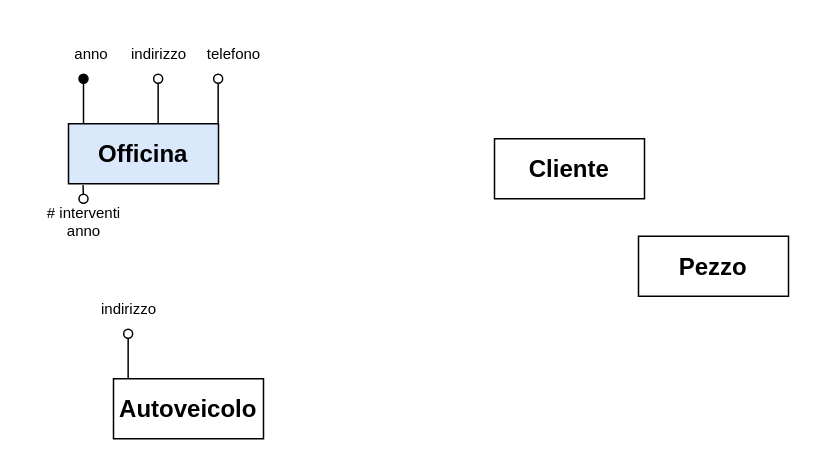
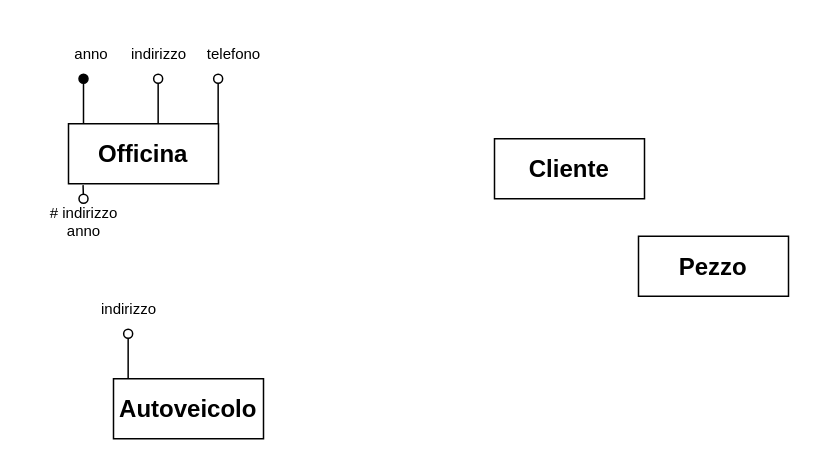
  <mxCell id="0" />
  <mxCell id="1" parent="0" />
- <mxCell id="2" value="Officina" style="whiteSpace=wrap;html=1;align=center;fontSize=16;fontStyle=1;fillColor=#dae8fc;" vertex="1" parent="1"><mxGeometry x="45" y="82" width="100" height="40" as="geometry" /></mxCell>
+ <mxCell id="2" value="Officina" style="whiteSpace=wrap;html=1;align=center;fontSize=16;fontStyle=1" vertex="1" parent="1"><mxGeometry x="45" y="82" width="100" height="40" as="geometry" /></mxCell>
  <mxCell id="3" value="Cliente" style="whiteSpace=wrap;html=1;align=center;fontSize=16;fontStyle=1" vertex="1" parent="1"><mxGeometry x="329" y="92" width="100" height="40" as="geometry" /></mxCell>
  <mxCell id="4" value="Autoveicolo" style="whiteSpace=wrap;html=1;align=center;fontSize=16;fontStyle=1" vertex="1" parent="1"><mxGeometry x="75" y="252" width="100" height="40" as="geometry" /></mxCell>
  <mxCell id="5" value="Pezzo" style="whiteSpace=wrap;html=1;align=center;fontSize=16;fontStyle=1" vertex="1" parent="1"><mxGeometry x="425" y="157" width="100" height="40" as="geometry" /></mxCell>
  <mxCell id="6" value="" style="endArrow=oval;html=1;rounded=0;endFill=1;" edge="1" parent="1"><mxGeometry width="50" height="50" relative="1" as="geometry"><mxPoint x="55" y="82" as="sourcePoint" /><mxPoint x="55" y="52" as="targetPoint" /></mxGeometry></mxCell>
  <mxCell id="7" value="anno" style="text;html=1;align=center;verticalAlign=middle;resizable=0;points=[];autosize=1;strokeColor=none;fillColor=none;fontSize=10;" vertex="1" parent="1"><mxGeometry x="35" y="20" width="50" height="30" as="geometry" /></mxCell>
  <mxCell id="8" value="" style="endArrow=oval;html=1;rounded=0;endFill=0;" edge="1" parent="1"><mxGeometry width="50" height="50" relative="1" as="geometry"><mxPoint x="104.77" y="82" as="sourcePoint" /><mxPoint x="104.77" y="52" as="targetPoint" /></mxGeometry></mxCell>
  <mxCell id="9" value="indirizzo" style="text;html=1;align=center;verticalAlign=middle;resizable=0;points=[];autosize=1;strokeColor=none;fillColor=none;fontSize=10;" vertex="1" parent="1"><mxGeometry x="75" y="20" width="60" height="30" as="geometry" /></mxCell>
  <mxCell id="10" value="" style="endArrow=oval;html=1;rounded=0;endFill=0;" edge="1" parent="1"><mxGeometry width="50" height="50" relative="1" as="geometry"><mxPoint x="144.77" y="82" as="sourcePoint" /><mxPoint x="144.77" y="52" as="targetPoint" /></mxGeometry></mxCell>
  <mxCell id="11" value="telefono" style="text;html=1;align=center;verticalAlign=middle;resizable=0;points=[];autosize=1;strokeColor=none;fillColor=none;fontSize=10;" vertex="1" parent="1"><mxGeometry x="125" y="20" width="60" height="30" as="geometry" /></mxCell>
  <mxCell id="12" value="" style="endArrow=oval;html=1;rounded=0;endFill=0;exitX=0.097;exitY=1.023;exitDx=0;exitDy=0;exitPerimeter=0;" edge="1" parent="1" source="2"><mxGeometry width="50" height="50" relative="1" as="geometry"><mxPoint x="55" y="172" as="sourcePoint" /><mxPoint x="55" y="132" as="targetPoint" /></mxGeometry></mxCell>
- <mxCell id="13" value="# interventi&lt;br&gt;anno" style="text;html=1;align=center;verticalAlign=middle;resizable=0;points=[];autosize=1;strokeColor=none;fillColor=none;fontSize=10;" vertex="1" parent="1"><mxGeometry x="20" y="127" width="70" height="40" as="geometry" /></mxCell>
+ <mxCell id="13" value="# indirizzo&lt;br&gt;anno" style="text;html=1;align=center;verticalAlign=middle;resizable=0;points=[];autosize=1;strokeColor=none;fillColor=none;fontSize=10;" vertex="1" parent="1"><mxGeometry x="20" y="127" width="70" height="40" as="geometry" /></mxCell>
  <mxCell id="14" value="" style="endArrow=oval;html=1;rounded=0;endFill=0;" edge="1" parent="1"><mxGeometry width="50" height="50" relative="1" as="geometry"><mxPoint x="84.77" y="252" as="sourcePoint" /><mxPoint x="84.77" y="222" as="targetPoint" /></mxGeometry></mxCell>
  <mxCell id="15" value="indirizzo" style="text;html=1;align=center;verticalAlign=middle;resizable=0;points=[];autosize=1;strokeColor=none;fillColor=none;fontSize=10;" vertex="1" parent="1"><mxGeometry x="55" y="190" width="60" height="30" as="geometry" /></mxCell>
